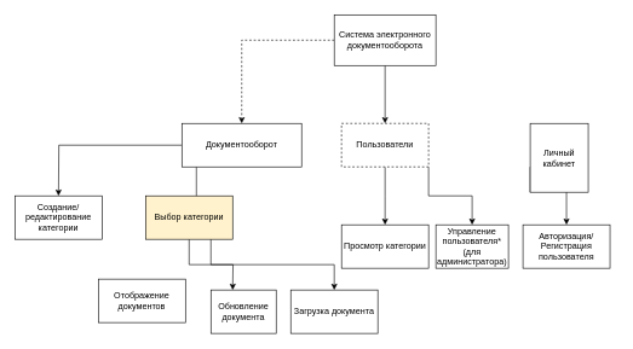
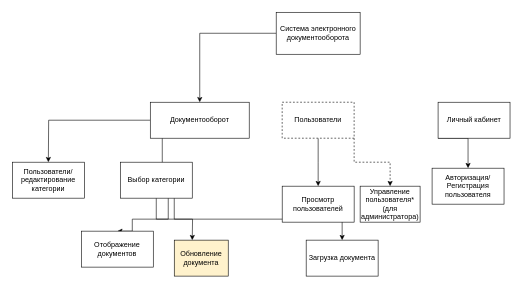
  <mxCell id="0" />
  <mxCell id="1" parent="0" />
- <mxCell id="2" style="edgeStyle=orthogonalEdgeStyle;rounded=0;orthogonalLoop=1;jettySize=auto;html=1;dashed=1;" edge="1" parent="1" source="4" target="7"><mxGeometry relative="1" as="geometry" /></mxCell>
- <mxCell id="3" style="edgeStyle=orthogonalEdgeStyle;rounded=0;orthogonalLoop=1;jettySize=auto;html=1;exitX=0.5;exitY=1;exitDx=0;exitDy=0;entryX=0.5;entryY=0;entryDx=0;entryDy=0;" edge="1" parent="1" source="4" target="18"><mxGeometry relative="1" as="geometry" /></mxCell>
+ <mxCell id="2" style="edgeStyle=orthogonalEdgeStyle;rounded=0;orthogonalLoop=1;jettySize=auto;html=1;" edge="1" parent="1" source="4" target="7"><mxGeometry relative="1" as="geometry" /></mxCell>
  <mxCell id="4" value="Система электронного документооборота" style="rounded=0;whiteSpace=wrap;html=1;" vertex="1" parent="1"><mxGeometry x="460" y="20" width="140" height="70" as="geometry" /></mxCell>
  <mxCell id="5" style="edgeStyle=orthogonalEdgeStyle;rounded=0;orthogonalLoop=1;jettySize=auto;html=1;" edge="1" parent="1" source="7"><mxGeometry relative="1" as="geometry"><mxPoint x="310" y="280" as="targetPoint" /><Array as="points"><mxPoint x="270" y="280" /></Array></mxGeometry></mxCell>
  <mxCell id="6" style="edgeStyle=orthogonalEdgeStyle;rounded=0;orthogonalLoop=1;jettySize=auto;html=1;" edge="1" parent="1" source="7"><mxGeometry relative="1" as="geometry"><mxPoint x="80" y="270" as="targetPoint" /></mxGeometry></mxCell>
  <mxCell id="7" value="Документооборот" style="rounded=0;whiteSpace=wrap;html=1;" vertex="1" parent="1"><mxGeometry x="250" y="170" width="165" height="60" as="geometry" /></mxCell>
+ <mxCell id="8" style="edgeStyle=orthogonalEdgeStyle;rounded=0;orthogonalLoop=1;jettySize=auto;html=1;entryX=0.5;entryY=0;entryDx=0;entryDy=0;" edge="1" parent="1" source="11" target="12"><mxGeometry relative="1" as="geometry"><Array as="points"><mxPoint x="280" y="365" /><mxPoint x="220" y="365" /></Array></mxGeometry></mxCell>
  <mxCell id="9" style="edgeStyle=orthogonalEdgeStyle;rounded=0;orthogonalLoop=1;jettySize=auto;html=1;exitX=0.75;exitY=1;exitDx=0;exitDy=0;entryX=0.5;entryY=0;entryDx=0;entryDy=0;" edge="1" parent="1" source="11" target="21"><mxGeometry relative="1" as="geometry" /></mxCell>
  <mxCell id="10" style="edgeStyle=orthogonalEdgeStyle;rounded=0;orthogonalLoop=1;jettySize=auto;html=1;exitX=0.5;exitY=1;exitDx=0;exitDy=0;" edge="1" parent="1" source="11"><mxGeometry relative="1" as="geometry"><mxPoint x="320" y="400" as="targetPoint" /></mxGeometry></mxCell>
- <mxCell id="11" value="Выбор категории" style="rounded=0;whiteSpace=wrap;html=1;fillColor=#fff2cc;" vertex="1" parent="1"><mxGeometry x="200" y="270" width="120" height="60" as="geometry" /></mxCell>
+ <mxCell id="11" value="Выбор категории" style="rounded=0;whiteSpace=wrap;html=1;" vertex="1" parent="1"><mxGeometry x="200" y="270" width="120" height="60" as="geometry" /></mxCell>
  <mxCell id="12" value="Отображение документов" style="rounded=0;whiteSpace=wrap;html=1;" vertex="1" parent="1"><mxGeometry x="135" y="385" width="120" height="60" as="geometry" /></mxCell>
  <mxCell id="13" style="edgeStyle=orthogonalEdgeStyle;rounded=0;orthogonalLoop=1;jettySize=auto;html=1;exitX=0;exitY=1;exitDx=0;exitDy=0;entryX=0.5;entryY=0;entryDx=0;entryDy=0;" edge="1" parent="1" source="14" target="15"><mxGeometry relative="1" as="geometry"><mxPoint x="660" y="290" as="targetPoint" /><Array as="points"><mxPoint x="780" y="230" /></Array></mxGeometry></mxCell>
- <mxCell id="14" value="Личный кабинет" style="rounded=0;whiteSpace=wrap;html=1;" vertex="1" parent="1"><mxGeometry x="730" y="170" width="80" height="95" as="geometry" /></mxCell>
- <mxCell id="15" value="Авторизация/Регистрация пользователя" style="whiteSpace=wrap;html=1;" vertex="1" parent="1"><mxGeometry x="720" y="310" width="120" height="60" as="geometry" /></mxCell>
+ <mxCell id="14" value="Личный кабинет" style="rounded=0;whiteSpace=wrap;html=1;" vertex="1" parent="1"><mxGeometry x="730" y="170" width="120" height="60" as="geometry" /></mxCell>
+ <mxCell id="15" value="Авторизация/Регистрация пользователя" style="whiteSpace=wrap;html=1;" vertex="1" parent="1"><mxGeometry x="720" y="280" width="120" height="60" as="geometry" /></mxCell>
  <mxCell id="16" style="edgeStyle=orthogonalEdgeStyle;rounded=0;orthogonalLoop=1;jettySize=auto;html=1;" edge="1" parent="1" source="18"><mxGeometry relative="1" as="geometry"><mxPoint x="530" y="310" as="targetPoint" /></mxGeometry></mxCell>
- <mxCell id="17" style="edgeStyle=orthogonalEdgeStyle;rounded=0;orthogonalLoop=1;jettySize=auto;html=1;exitX=1;exitY=1;exitDx=0;exitDy=0;entryX=0.5;entryY=0;entryDx=0;entryDy=0;" edge="1" parent="1" source="18" target="20"><mxGeometry relative="1" as="geometry"><mxPoint x="650" y="310" as="targetPoint" /></mxGeometry></mxCell>
+ <mxCell id="17" style="edgeStyle=orthogonalEdgeStyle;rounded=0;orthogonalLoop=1;jettySize=auto;html=1;exitX=1;exitY=1;exitDx=0;exitDy=0;entryX=0.5;entryY=0;entryDx=0;entryDy=0;dashed=1;" edge="1" parent="1" source="18" target="20"><mxGeometry relative="1" as="geometry"><mxPoint x="650" y="310" as="targetPoint" /></mxGeometry></mxCell>
  <mxCell id="18" value="Пользователи" style="whiteSpace=wrap;html=1;dashed=1;" vertex="1" parent="1"><mxGeometry x="470" y="170" width="120" height="60" as="geometry" /></mxCell>
- <mxCell id="19" value="Просмотр категории" style="whiteSpace=wrap;html=1;" vertex="1" parent="1"><mxGeometry x="470" y="310" width="120" height="60" as="geometry" /></mxCell>
+ <mxCell id="19" value="Просмотр пользователей" style="whiteSpace=wrap;html=1;" vertex="1" parent="1"><mxGeometry x="470" y="310" width="120" height="60" as="geometry" /></mxCell>
  <mxCell id="20" value="Управление пользователя*(для администратора)" style="whiteSpace=wrap;html=1;" vertex="1" parent="1"><mxGeometry x="600" y="310" width="100" height="60" as="geometry" /></mxCell>
- <mxCell id="21" value="Загрузка документа" style="whiteSpace=wrap;html=1;" vertex="1" parent="1"><mxGeometry x="400" y="400" width="120" height="60" as="geometry" /></mxCell>
- <mxCell id="22" value="Обновление документа" style="whiteSpace=wrap;html=1;" vertex="1" parent="1"><mxGeometry x="290" y="400" width="90" height="60" as="geometry" /></mxCell>
- <mxCell id="23" value="Создание/редактирование категории" style="whiteSpace=wrap;html=1;" vertex="1" parent="1"><mxGeometry x="20" y="270" width="120" height="60" as="geometry" /></mxCell>
+ <mxCell id="21" value="Загрузка документа" style="whiteSpace=wrap;html=1;" vertex="1" parent="1"><mxGeometry x="510" y="400" width="120" height="60" as="geometry" /></mxCell>
+ <mxCell id="22" value="Обновление документа" style="whiteSpace=wrap;html=1;fillColor=#fff2cc;" vertex="1" parent="1"><mxGeometry x="290" y="400" width="90" height="60" as="geometry" /></mxCell>
+ <mxCell id="23" value="Пользователи/редактирование категории" style="whiteSpace=wrap;html=1;" vertex="1" parent="1"><mxGeometry x="20" y="270" width="120" height="60" as="geometry" /></mxCell>
